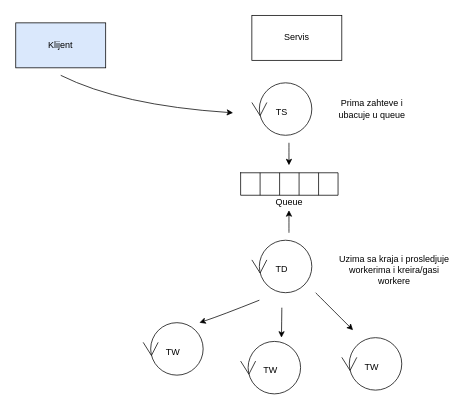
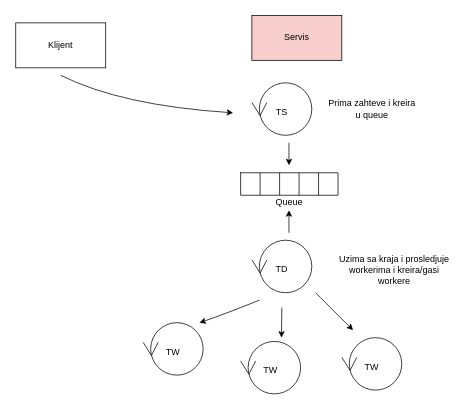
  <mxCell id="0" />
  <mxCell id="1" parent="0" />
- <mxCell id="2" value="Klijent" style="rounded=0;whiteSpace=wrap;html=1;fillColor=#dae8fc;" vertex="1" parent="1"><mxGeometry x="20" y="30" width="120" height="60" as="geometry" /></mxCell>
- <mxCell id="3" value="Servis" style="rounded=0;whiteSpace=wrap;html=1;" vertex="1" parent="1"><mxGeometry x="335" y="20" width="120" height="60" as="geometry" /></mxCell>
+ <mxCell id="2" value="Klijent" style="rounded=0;whiteSpace=wrap;html=1;" vertex="1" parent="1"><mxGeometry x="20" y="30" width="120" height="60" as="geometry" /></mxCell>
+ <mxCell id="3" value="Servis" style="rounded=0;whiteSpace=wrap;html=1;fillColor=#f8cecc;" vertex="1" parent="1"><mxGeometry x="335" y="20" width="120" height="60" as="geometry" /></mxCell>
  <mxCell id="4" value="TS" style="ellipse;shape=umlControl;whiteSpace=wrap;html=1;direction=north;connectable=1;strokeOpacity=100;" vertex="1" parent="1"><mxGeometry x="335" y="110" width="80" height="70" as="geometry" /></mxCell>
  <mxCell id="5" value="" style="shape=table;html=1;whiteSpace=wrap;startSize=0;container=1;collapsible=0;childLayout=tableLayout;" vertex="1" parent="1"><mxGeometry x="320" y="230" width="130" height="30" as="geometry" /></mxCell>
  <mxCell id="6" value="" style="shape=tableRow;horizontal=0;startSize=0;swimlaneHead=0;swimlaneBody=0;top=0;left=0;bottom=0;right=0;collapsible=0;dropTarget=0;fillColor=none;points=[[0,0.5],[1,0.5]];portConstraint=eastwest;" vertex="1" parent="5"><mxGeometry width="130" height="30" as="geometry" /></mxCell>
  <mxCell id="7" style="shape=partialRectangle;html=1;whiteSpace=wrap;connectable=0;fillColor=none;top=0;left=0;bottom=0;right=0;overflow=hidden;" vertex="1" parent="6"><mxGeometry width="26" height="30" as="geometry"><mxRectangle width="26" height="30" as="alternateBounds" /></mxGeometry></mxCell>
  <mxCell id="8" value="" style="shape=partialRectangle;html=1;whiteSpace=wrap;connectable=0;fillColor=none;top=0;left=0;bottom=0;right=0;overflow=hidden;" vertex="1" parent="6"><mxGeometry x="26" width="26" height="30" as="geometry"><mxRectangle width="26" height="30" as="alternateBounds" /></mxGeometry></mxCell>
  <mxCell id="9" style="shape=partialRectangle;html=1;whiteSpace=wrap;connectable=0;fillColor=none;top=0;left=0;bottom=0;right=0;overflow=hidden;" vertex="1" parent="6"><mxGeometry x="52" width="26" height="30" as="geometry"><mxRectangle width="26" height="30" as="alternateBounds" /></mxGeometry></mxCell>
  <mxCell id="10" style="shape=partialRectangle;html=1;whiteSpace=wrap;connectable=0;fillColor=none;top=0;left=0;bottom=0;right=0;overflow=hidden;" vertex="1" parent="6"><mxGeometry x="78" width="26" height="30" as="geometry"><mxRectangle width="26" height="30" as="alternateBounds" /></mxGeometry></mxCell>
  <mxCell id="11" style="shape=partialRectangle;html=1;whiteSpace=wrap;connectable=0;fillColor=none;top=0;left=0;bottom=0;right=0;overflow=hidden;" vertex="1" parent="6"><mxGeometry x="104" width="26" height="30" as="geometry"><mxRectangle width="26" height="30" as="alternateBounds" /></mxGeometry></mxCell>
  <mxCell id="12" value="Queue" style="text;html=1;strokeColor=none;fillColor=none;align=center;verticalAlign=middle;whiteSpace=wrap;rounded=0;" vertex="1" parent="1"><mxGeometry x="355" y="260" width="60" height="20" as="geometry" /></mxCell>
  <mxCell id="13" value="" style="endArrow=classic;html=1;curved=1;" edge="1" parent="1"><mxGeometry width="50" height="50" relative="1" as="geometry"><mxPoint x="80" y="100" as="sourcePoint" /><mxPoint x="310" y="150" as="targetPoint" /><Array as="points"><mxPoint x="160" y="140" /></Array></mxGeometry></mxCell>
  <mxCell id="14" value="" style="endArrow=classic;html=1;curved=1;" edge="1" parent="1"><mxGeometry width="50" height="50" relative="1" as="geometry"><mxPoint x="384.5" y="190" as="sourcePoint" /><mxPoint x="384.5" y="220" as="targetPoint" /></mxGeometry></mxCell>
  <mxCell id="15" value="TD" style="ellipse;shape=umlControl;whiteSpace=wrap;html=1;direction=north;connectable=1;strokeOpacity=100;" vertex="1" parent="1"><mxGeometry x="335" y="320" width="80" height="70" as="geometry" /></mxCell>
  <mxCell id="16" value="" style="endArrow=classic;html=1;curved=1;" edge="1" parent="1"><mxGeometry width="50" height="50" relative="1" as="geometry"><mxPoint x="384.5" y="310" as="sourcePoint" /><mxPoint x="384.5" y="280" as="targetPoint" /></mxGeometry></mxCell>
  <mxCell id="17" value="TW" style="ellipse;shape=umlControl;whiteSpace=wrap;html=1;direction=north;connectable=1;strokeOpacity=100;" vertex="1" parent="1"><mxGeometry x="190" y="430" width="80" height="70" as="geometry" /></mxCell>
  <mxCell id="18" value="TW" style="ellipse;shape=umlControl;whiteSpace=wrap;html=1;direction=north;connectable=1;strokeOpacity=100;" vertex="1" parent="1"><mxGeometry x="320" y="455" width="80" height="70" as="geometry" /></mxCell>
  <mxCell id="19" value="TW" style="ellipse;shape=umlControl;whiteSpace=wrap;html=1;direction=north;connectable=1;strokeOpacity=100;" vertex="1" parent="1"><mxGeometry x="455" y="450" width="80" height="70" as="geometry" /></mxCell>
  <mxCell id="20" value="" style="endArrow=classic;html=1;curved=1;" edge="1" parent="1"><mxGeometry width="50" height="50" relative="1" as="geometry"><mxPoint x="345" y="400" as="sourcePoint" /><mxPoint x="265" y="430" as="targetPoint" /><Array as="points"><mxPoint x="295" y="420" /></Array></mxGeometry></mxCell>
  <mxCell id="21" value="" style="endArrow=classic;html=1;curved=1;" edge="1" parent="1"><mxGeometry width="50" height="50" relative="1" as="geometry"><mxPoint x="375" y="410" as="sourcePoint" /><mxPoint x="374.5" y="450" as="targetPoint" /></mxGeometry></mxCell>
  <mxCell id="22" value="" style="endArrow=classic;html=1;curved=1;" edge="1" parent="1"><mxGeometry width="50" height="50" relative="1" as="geometry"><mxPoint x="420" y="390" as="sourcePoint" /><mxPoint x="470" y="440" as="targetPoint" /></mxGeometry></mxCell>
- <mxCell id="23" value="Prima zahteve i ubacuje u queue" style="text;html=1;strokeColor=none;fillColor=none;align=center;verticalAlign=middle;whiteSpace=wrap;rounded=0;" vertex="1" parent="1"><mxGeometry x="432.5" y="130" width="125" height="30" as="geometry" /></mxCell>
+ <mxCell id="23" value="Prima zahteve i kreira u queue" style="text;html=1;strokeColor=none;fillColor=none;align=center;verticalAlign=middle;whiteSpace=wrap;rounded=0;" vertex="1" parent="1"><mxGeometry x="432.5" y="130" width="125" height="30" as="geometry" /></mxCell>
  <mxCell id="24" value="Uzima sa kraja i prosledjuje workerima i kreira/gasi workere" style="text;html=1;strokeColor=none;fillColor=none;align=center;verticalAlign=middle;whiteSpace=wrap;rounded=0;" vertex="1" parent="1"><mxGeometry x="450" y="340" width="150" height="40" as="geometry" /></mxCell>
